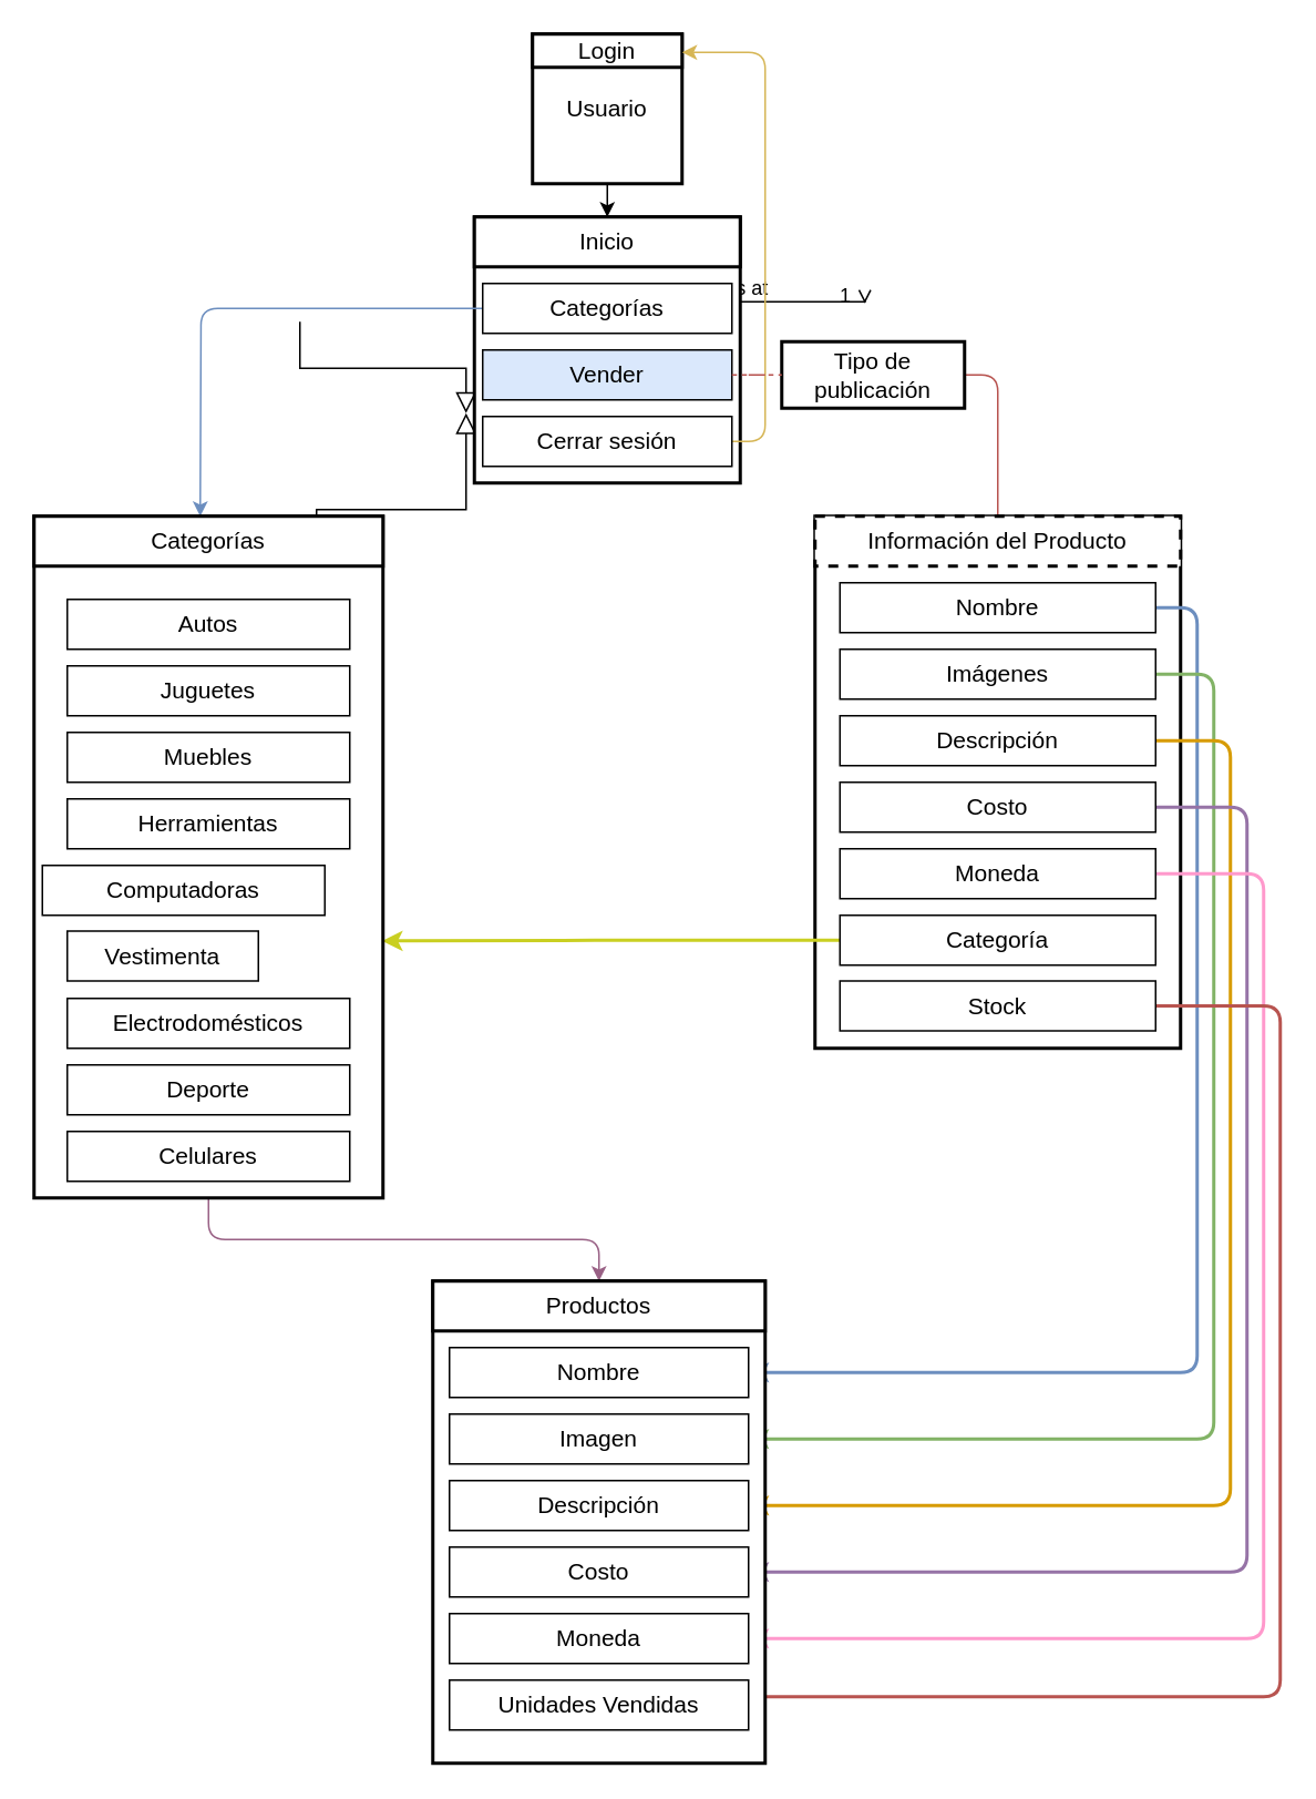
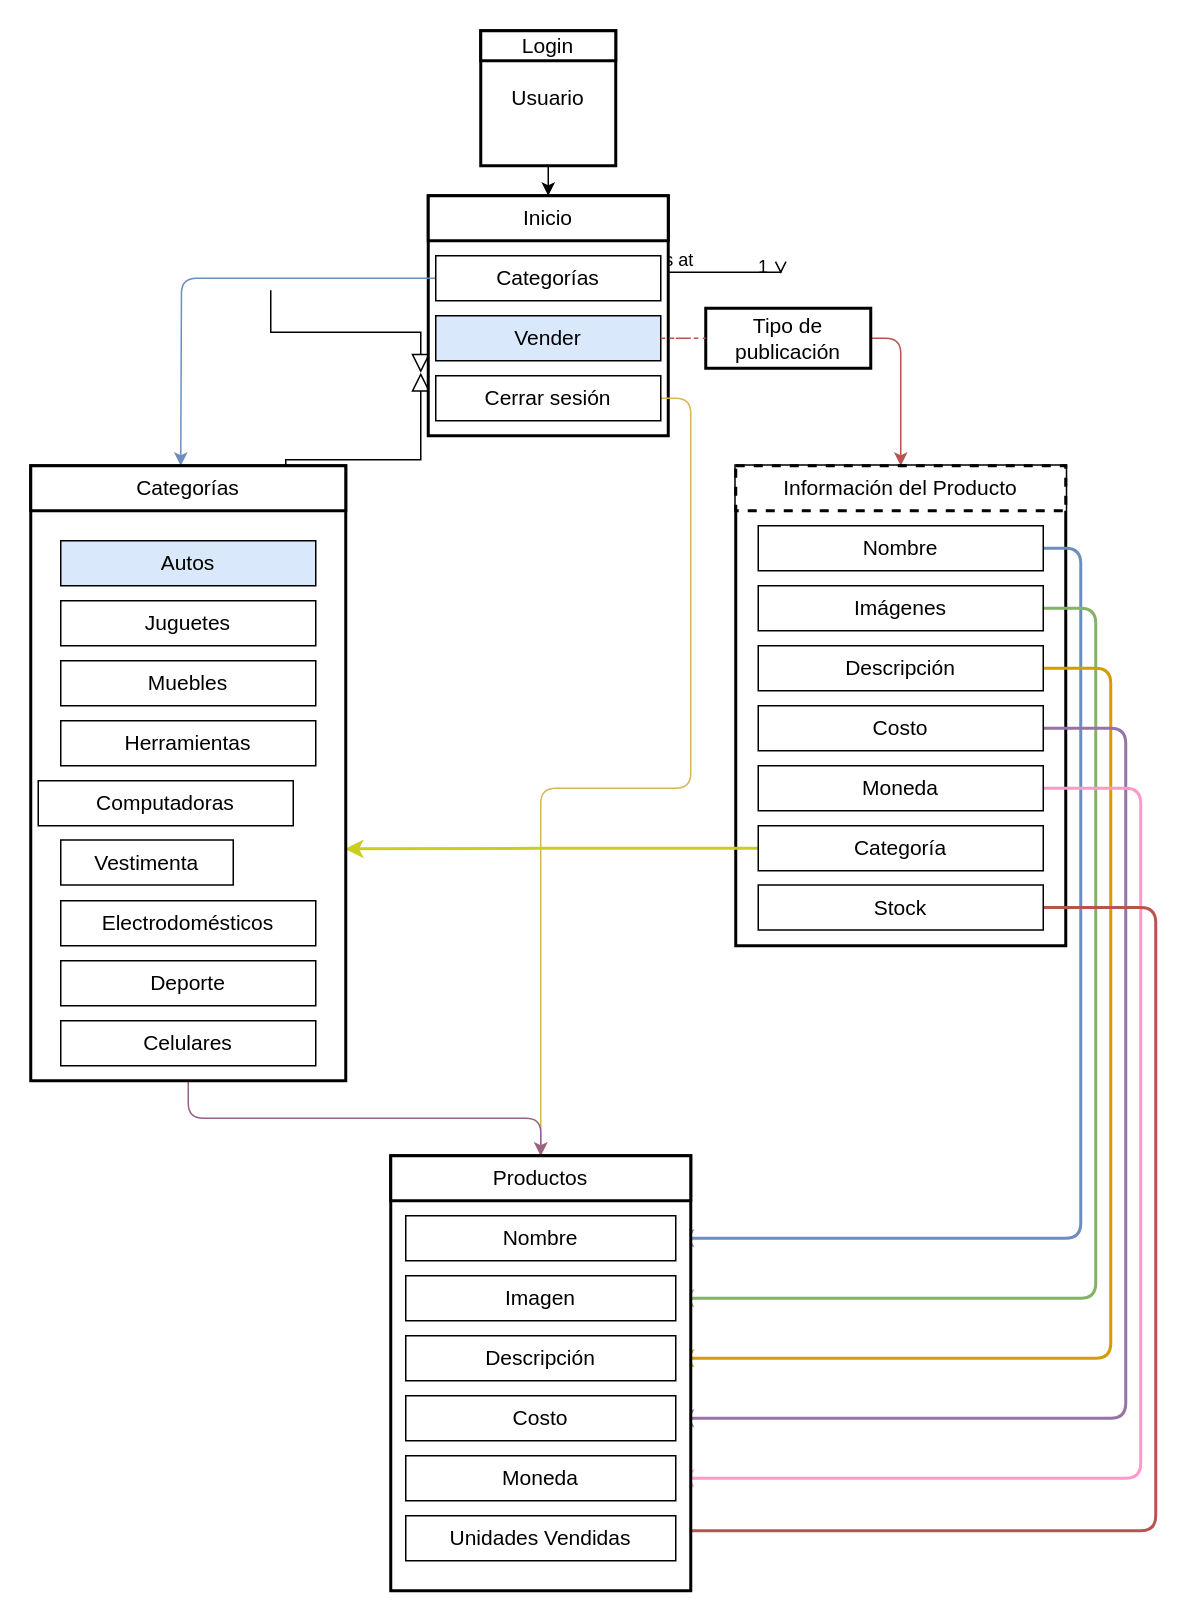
  <mxCell id="0" />
  <mxCell id="1" parent="0" />
  <mxCell id="2" value="" style="endArrow=block;endSize=10;endFill=0;shadow=0;strokeWidth=1;rounded=0;edgeStyle=elbowEdgeStyle;elbow=vertical;" parent="1" edge="1"><mxGeometry width="160" relative="1" as="geometry"><mxPoint x="180" y="193" as="sourcePoint" /><mxPoint x="280" y="248" as="targetPoint" /></mxGeometry></mxCell>
  <mxCell id="3" value="" style="endArrow=block;endSize=10;endFill=0;shadow=0;strokeWidth=1;rounded=0;edgeStyle=elbowEdgeStyle;elbow=vertical;" parent="1" edge="1"><mxGeometry width="160" relative="1" as="geometry"><mxPoint x="190" y="363" as="sourcePoint" /><mxPoint x="280" y="248" as="targetPoint" /></mxGeometry></mxCell>
  <mxCell id="4" value="" style="endArrow=open;shadow=0;strokeWidth=1;rounded=0;endFill=1;edgeStyle=elbowEdgeStyle;elbow=vertical;" parent="1" edge="1"><mxGeometry x="0.5" y="41" relative="1" as="geometry"><mxPoint x="360" y="179" as="sourcePoint" /><mxPoint x="520" y="182" as="targetPoint" /><mxPoint x="-40" y="32" as="offset" /></mxGeometry></mxCell>
  <mxCell id="5" value="0..1" style="resizable=0;align=left;verticalAlign=bottom;labelBackgroundColor=none;fontSize=12;" parent="4" connectable="0" vertex="1"><mxGeometry x="-1" relative="1" as="geometry"><mxPoint y="4" as="offset" /></mxGeometry></mxCell>
  <mxCell id="6" value="1" style="resizable=0;align=right;verticalAlign=bottom;labelBackgroundColor=none;fontSize=12;" parent="4" connectable="0" vertex="1"><mxGeometry x="1" relative="1" as="geometry"><mxPoint x="-7" y="4" as="offset" /></mxGeometry></mxCell>
  <mxCell id="7" value="lives at" style="text;html=1;resizable=0;points=[];;align=center;verticalAlign=middle;labelBackgroundColor=none;rounded=0;shadow=0;strokeWidth=1;fontSize=12;" parent="4" vertex="1" connectable="0"><mxGeometry x="0.5" y="49" relative="1" as="geometry"><mxPoint x="-38" y="40" as="offset" /></mxGeometry></mxCell>
  <mxCell id="8" style="edgeStyle=orthogonalEdgeStyle;rounded=0;orthogonalLoop=1;jettySize=auto;html=1;" edge="1" parent="1" source="9" target="11"><mxGeometry relative="1" as="geometry"><mxPoint x="365" y="130" as="targetPoint" /></mxGeometry></mxCell>
  <mxCell id="9" value="&lt;font style=&quot;font-size: 14px;&quot;&gt;Usuario&lt;/font&gt;" style="whiteSpace=wrap;html=1;aspect=fixed;strokeWidth=2;" vertex="1" parent="1"><mxGeometry x="320" y="20" width="90" height="90" as="geometry" /></mxCell>
  <mxCell id="10" value="&lt;font style=&quot;font-size: 14px;&quot;&gt;Login&lt;/font&gt;" style="rounded=0;whiteSpace=wrap;html=1;strokeWidth=2;" vertex="1" parent="1"><mxGeometry x="320" y="20" width="90" height="20" as="geometry" /></mxCell>
  <mxCell id="11" value="&lt;div&gt;&lt;span style=&quot;font-size: 14px;&quot;&gt;&lt;br&gt;&lt;/span&gt;&lt;/div&gt;" style="whiteSpace=wrap;html=1;aspect=fixed;strokeWidth=2;align=left;" vertex="1" parent="1"><mxGeometry x="285" y="130" width="160" height="160" as="geometry" /></mxCell>
  <mxCell id="12" value="&lt;font style=&quot;font-size: 14px;&quot;&gt;Inicio&lt;/font&gt;" style="rounded=0;whiteSpace=wrap;html=1;strokeWidth=2;" vertex="1" parent="1"><mxGeometry x="285" y="130" width="160" height="30" as="geometry" /></mxCell>
  <mxCell id="13" style="edgeStyle=orthogonalEdgeStyle;rounded=1;orthogonalLoop=1;jettySize=auto;html=1;fontSize=14;fillColor=#dae8fc;gradientColor=#7ea6e0;strokeColor=#6c8ebf;" edge="1" parent="1" source="14"><mxGeometry relative="1" as="geometry"><mxPoint x="120" y="310" as="targetPoint" /></mxGeometry></mxCell>
  <mxCell id="14" value="&lt;span style=&quot;background-color: initial;&quot;&gt;Categorías&lt;/span&gt;" style="rounded=0;whiteSpace=wrap;html=1;fontSize=14;strokeWidth=1;align=center;" vertex="1" parent="1"><mxGeometry x="290" y="170" width="150" height="30" as="geometry" /></mxCell>
- <mxCell id="15" style="edgeStyle=orthogonalEdgeStyle;rounded=1;orthogonalLoop=1;jettySize=auto;html=1;exitX=1;exitY=0.5;exitDx=0;exitDy=0;fontSize=14;startArrow=none;fillColor=#f8cecc;gradientColor=#ea6b66;strokeColor=#b85450;endArrow=none;" edge="1" parent="1" source="46" target="20"><mxGeometry relative="1" as="geometry"><Array as="points"><mxPoint x="600" y="225" /></Array></mxGeometry></mxCell>
+ <mxCell id="15" style="edgeStyle=orthogonalEdgeStyle;rounded=1;orthogonalLoop=1;jettySize=auto;html=1;exitX=1;exitY=0.5;exitDx=0;exitDy=0;fontSize=14;startArrow=none;fillColor=#f8cecc;gradientColor=#ea6b66;strokeColor=#b85450;" edge="1" parent="1" source="46" target="20"><mxGeometry relative="1" as="geometry"><Array as="points"><mxPoint x="600" y="225" /></Array></mxGeometry></mxCell>
  <mxCell id="16" value="&lt;span style=&quot;background-color: initial;&quot;&gt;Vender&lt;/span&gt;" style="rounded=0;whiteSpace=wrap;html=1;fontSize=14;strokeWidth=1;align=center;fillColor=#dae8fc;" vertex="1" parent="1"><mxGeometry x="290" y="210" width="150" height="30" as="geometry" /></mxCell>
- <mxCell id="17" style="edgeStyle=orthogonalEdgeStyle;rounded=1;orthogonalLoop=1;jettySize=auto;html=1;exitX=1;exitY=0.5;exitDx=0;exitDy=0;entryX=1;entryY=0.122;entryDx=0;entryDy=0;entryPerimeter=0;fontSize=14;fillColor=#fff2cc;gradientColor=#ffd966;strokeColor=#d6b656;" edge="1" parent="1" source="18" target="9"><mxGeometry relative="1" as="geometry" /></mxCell>
+ <mxCell id="17" style="edgeStyle=orthogonalEdgeStyle;rounded=1;orthogonalLoop=1;jettySize=auto;html=1;exitX=1;exitY=0.5;exitDx=0;exitDy=0;fontSize=14;fillColor=#fff2cc;gradientColor=#ffd966;strokeColor=#d6b656;" edge="1" parent="1" source="18" target="50"><mxGeometry relative="1" as="geometry" /></mxCell>
  <mxCell id="18" value="&lt;div style=&quot;&quot;&gt;&lt;span style=&quot;background-color: initial;&quot;&gt;Cerrar sesión&lt;/span&gt;&lt;/div&gt;" style="rounded=0;whiteSpace=wrap;html=1;fontSize=14;strokeWidth=1;align=center;" vertex="1" parent="1"><mxGeometry x="290" y="250" width="150" height="30" as="geometry" /></mxCell>
  <mxCell id="19" value="" style="rounded=0;whiteSpace=wrap;html=1;fontSize=14;strokeWidth=2;align=left;" vertex="1" parent="1"><mxGeometry x="490" y="310" width="220" height="320" as="geometry" /></mxCell>
  <mxCell id="20" value="Información del Producto" style="rounded=0;whiteSpace=wrap;html=1;fontSize=14;strokeWidth=2;dashed=1;" vertex="1" parent="1"><mxGeometry x="490" y="310" width="220" height="30" as="geometry" /></mxCell>
  <mxCell id="21" style="edgeStyle=orthogonalEdgeStyle;rounded=1;orthogonalLoop=1;jettySize=auto;html=1;exitX=1;exitY=0.5;exitDx=0;exitDy=0;entryX=1;entryY=0.5;entryDx=0;entryDy=0;fontSize=14;fillColor=#dae8fc;strokeColor=#6c8ebf;strokeWidth=2;" edge="1" parent="1" source="22" target="51"><mxGeometry relative="1" as="geometry"><Array as="points"><mxPoint x="720" y="365" /><mxPoint x="720" y="825" /></Array></mxGeometry></mxCell>
  <mxCell id="22" value="&lt;span style=&quot;background-color: initial;&quot;&gt;Nombre&lt;/span&gt;" style="rounded=0;whiteSpace=wrap;html=1;fontSize=14;strokeWidth=1;align=center;" vertex="1" parent="1"><mxGeometry x="505" y="350" width="190" height="30" as="geometry" /></mxCell>
  <mxCell id="23" style="edgeStyle=orthogonalEdgeStyle;rounded=1;orthogonalLoop=1;jettySize=auto;html=1;exitX=1;exitY=0.5;exitDx=0;exitDy=0;entryX=1;entryY=0.5;entryDx=0;entryDy=0;fontSize=14;sketch=0;shadow=0;strokeColor=#82b366;fillColor=#d5e8d4;strokeWidth=2;" edge="1" parent="1" source="24" target="55"><mxGeometry relative="1" as="geometry"><Array as="points"><mxPoint x="730" y="405" /><mxPoint x="730" y="865" /></Array></mxGeometry></mxCell>
  <mxCell id="24" value="&lt;span style=&quot;background-color: initial;&quot;&gt;Imágenes&lt;/span&gt;" style="rounded=0;whiteSpace=wrap;html=1;fontSize=14;strokeWidth=1;align=center;" vertex="1" parent="1"><mxGeometry x="505" y="390" width="190" height="30" as="geometry" /></mxCell>
  <mxCell id="25" style="edgeStyle=orthogonalEdgeStyle;rounded=1;sketch=0;orthogonalLoop=1;jettySize=auto;html=1;exitX=1;exitY=0.5;exitDx=0;exitDy=0;entryX=1;entryY=0.5;entryDx=0;entryDy=0;shadow=0;fontSize=14;strokeColor=#d79b00;fillColor=#ffe6cc;strokeWidth=2;" edge="1" parent="1" source="26" target="52"><mxGeometry relative="1" as="geometry"><Array as="points"><mxPoint x="740" y="445" /><mxPoint x="740" y="905" /></Array></mxGeometry></mxCell>
  <mxCell id="26" value="&lt;div style=&quot;&quot;&gt;&lt;span style=&quot;background-color: initial;&quot;&gt;Descripción&lt;/span&gt;&lt;/div&gt;" style="rounded=0;whiteSpace=wrap;html=1;fontSize=14;strokeWidth=1;align=center;" vertex="1" parent="1"><mxGeometry x="505" y="430" width="190" height="30" as="geometry" /></mxCell>
  <mxCell id="27" style="edgeStyle=orthogonalEdgeStyle;rounded=1;sketch=0;orthogonalLoop=1;jettySize=auto;html=1;exitX=1;exitY=0.5;exitDx=0;exitDy=0;entryX=1;entryY=0.5;entryDx=0;entryDy=0;shadow=0;fontSize=14;strokeColor=#9673a6;fillColor=#e1d5e7;strokeWidth=2;" edge="1" parent="1" source="28" target="53"><mxGeometry relative="1" as="geometry"><Array as="points"><mxPoint x="750" y="485" /><mxPoint x="750" y="945" /></Array></mxGeometry></mxCell>
  <mxCell id="28" value="&lt;div style=&quot;&quot;&gt;&lt;span style=&quot;background-color: initial;&quot;&gt;Costo&lt;/span&gt;&lt;/div&gt;" style="rounded=0;whiteSpace=wrap;html=1;fontSize=14;strokeWidth=1;align=center;" vertex="1" parent="1"><mxGeometry x="505" y="470" width="190" height="30" as="geometry" /></mxCell>
  <mxCell id="29" style="edgeStyle=orthogonalEdgeStyle;rounded=1;sketch=0;orthogonalLoop=1;jettySize=auto;html=1;exitX=1;exitY=0.5;exitDx=0;exitDy=0;entryX=1;entryY=0.5;entryDx=0;entryDy=0;shadow=0;fontSize=14;strokeColor=#FF99CC;strokeWidth=2;fillColor=#ffff88;" edge="1" parent="1" source="30" target="56"><mxGeometry relative="1" as="geometry"><Array as="points"><mxPoint x="760" y="525" /><mxPoint x="760" y="985" /></Array></mxGeometry></mxCell>
  <mxCell id="30" value="&lt;span style=&quot;background-color: initial;&quot;&gt;Moneda&lt;/span&gt;" style="rounded=0;whiteSpace=wrap;html=1;fontSize=14;strokeWidth=1;align=center;" vertex="1" parent="1"><mxGeometry x="505" y="510" width="190" height="30" as="geometry" /></mxCell>
  <mxCell id="31" style="edgeStyle=orthogonalEdgeStyle;rounded=1;orthogonalLoop=1;jettySize=auto;html=1;exitX=0;exitY=0.5;exitDx=0;exitDy=0;entryX=0.998;entryY=0.623;entryDx=0;entryDy=0;entryPerimeter=0;fontSize=14;fillColor=#e3c800;strokeColor=#C9CF21;strokeWidth=2;" edge="1" parent="1" source="32" target="34"><mxGeometry relative="1" as="geometry" /></mxCell>
  <mxCell id="32" value="&lt;span style=&quot;background-color: initial;&quot;&gt;Categoría&lt;/span&gt;" style="rounded=0;whiteSpace=wrap;html=1;fontSize=14;strokeWidth=1;align=center;" vertex="1" parent="1"><mxGeometry x="505" y="550" width="190" height="30" as="geometry" /></mxCell>
  <mxCell id="33" style="edgeStyle=orthogonalEdgeStyle;rounded=1;orthogonalLoop=1;jettySize=auto;html=1;exitX=0.5;exitY=1;exitDx=0;exitDy=0;entryX=0.5;entryY=0;entryDx=0;entryDy=0;fontSize=14;fillColor=#e6d0de;gradientColor=#d5739d;strokeColor=#996185;" edge="1" parent="1" source="34" target="48"><mxGeometry relative="1" as="geometry" /></mxCell>
  <mxCell id="34" value="" style="rounded=0;whiteSpace=wrap;html=1;fontSize=14;strokeWidth=2;" vertex="1" parent="1"><mxGeometry x="20" y="310" width="210" height="410" as="geometry" /></mxCell>
- <mxCell id="35" value="Autos" style="rounded=0;whiteSpace=wrap;html=1;fontSize=14;strokeWidth=1;" vertex="1" parent="1"><mxGeometry x="40" y="360" width="170" height="30" as="geometry" /></mxCell>
+ <mxCell id="35" value="Autos" style="rounded=0;whiteSpace=wrap;html=1;fontSize=14;strokeWidth=1;fillColor=#dae8fc;" vertex="1" parent="1"><mxGeometry x="40" y="360" width="170" height="30" as="geometry" /></mxCell>
  <mxCell id="36" value="Juguetes" style="rounded=0;whiteSpace=wrap;html=1;fontSize=14;strokeWidth=1;" vertex="1" parent="1"><mxGeometry x="40" y="400" width="170" height="30" as="geometry" /></mxCell>
  <mxCell id="37" value="Muebles" style="rounded=0;whiteSpace=wrap;html=1;fontSize=14;strokeWidth=1;" vertex="1" parent="1"><mxGeometry x="40" y="440" width="170" height="30" as="geometry" /></mxCell>
  <mxCell id="38" value="Herramientas" style="rounded=0;whiteSpace=wrap;html=1;fontSize=14;strokeWidth=1;" vertex="1" parent="1"><mxGeometry x="40" y="480" width="170" height="30" as="geometry" /></mxCell>
  <mxCell id="39" value="Computadoras" style="rounded=0;whiteSpace=wrap;html=1;fontSize=14;strokeWidth=1;" vertex="1" parent="1"><mxGeometry x="25" y="520" width="170" height="30" as="geometry" /></mxCell>
  <mxCell id="40" value="Vestimenta" style="rounded=0;whiteSpace=wrap;html=1;fontSize=14;strokeWidth=1;" vertex="1" parent="1"><mxGeometry x="40" y="559.5" width="115" height="30" as="geometry" /></mxCell>
  <mxCell id="41" value="Electrodomésticos" style="rounded=0;whiteSpace=wrap;html=1;fontSize=14;strokeWidth=1;" vertex="1" parent="1"><mxGeometry x="40" y="600" width="170" height="30" as="geometry" /></mxCell>
  <mxCell id="42" value="Deporte" style="rounded=0;whiteSpace=wrap;html=1;fontSize=14;strokeWidth=1;" vertex="1" parent="1"><mxGeometry x="40" y="640" width="170" height="30" as="geometry" /></mxCell>
  <mxCell id="43" value="Celulares" style="rounded=0;whiteSpace=wrap;html=1;fontSize=14;strokeWidth=1;" vertex="1" parent="1"><mxGeometry x="40" y="680" width="170" height="30" as="geometry" /></mxCell>
  <mxCell id="44" style="edgeStyle=orthogonalEdgeStyle;rounded=1;sketch=0;orthogonalLoop=1;jettySize=auto;html=1;exitX=1;exitY=0.5;exitDx=0;exitDy=0;entryX=1;entryY=0.5;entryDx=0;entryDy=0;shadow=0;fontSize=14;strokeColor=#b85450;fillColor=#f8cecc;strokeWidth=2;" edge="1" parent="1" source="45" target="54"><mxGeometry relative="1" as="geometry"><Array as="points"><mxPoint x="770" y="605" /><mxPoint x="770" y="1020" /><mxPoint x="445" y="1020" /><mxPoint x="445" y="1025" /></Array></mxGeometry></mxCell>
  <mxCell id="45" value="Stock" style="rounded=0;whiteSpace=wrap;html=1;fontSize=14;strokeWidth=1;" vertex="1" parent="1"><mxGeometry x="505" y="589.5" width="190" height="30" as="geometry" /></mxCell>
  <mxCell id="46" value="Tipo de publicación" style="rounded=0;whiteSpace=wrap;html=1;fontSize=14;strokeWidth=2;" vertex="1" parent="1"><mxGeometry x="470" y="205" width="110" height="40" as="geometry" /></mxCell>
  <mxCell id="47" value="" style="edgeStyle=orthogonalEdgeStyle;rounded=0;orthogonalLoop=1;jettySize=auto;html=1;exitX=1;exitY=0.5;exitDx=0;exitDy=0;fontSize=14;endArrow=none;fillColor=#f8cecc;gradientColor=#ea6b66;strokeColor=#b85450;dashed=1;" edge="1" parent="1" source="16" target="46"><mxGeometry relative="1" as="geometry"><mxPoint x="440" y="225" as="sourcePoint" /><mxPoint x="600" y="310" as="targetPoint" /></mxGeometry></mxCell>
  <mxCell id="48" value="" style="rounded=0;whiteSpace=wrap;html=1;fontSize=14;strokeWidth=2;glass=0;" vertex="1" parent="1"><mxGeometry x="260" y="770" width="200" height="290" as="geometry" /></mxCell>
  <mxCell id="49" value="Categorías" style="rounded=0;whiteSpace=wrap;html=1;fontSize=14;strokeWidth=2;" vertex="1" parent="1"><mxGeometry x="20" y="310" width="210" height="30" as="geometry" /></mxCell>
  <mxCell id="50" value="Productos" style="rounded=0;whiteSpace=wrap;html=1;fontSize=14;strokeWidth=2;" vertex="1" parent="1"><mxGeometry x="260" y="770" width="200" height="30" as="geometry" /></mxCell>
  <mxCell id="51" value="Nombre" style="rounded=0;whiteSpace=wrap;html=1;fontSize=14;strokeWidth=1;" vertex="1" parent="1"><mxGeometry x="270" y="810" width="180" height="30" as="geometry" /></mxCell>
  <mxCell id="52" value="Descripción" style="rounded=0;whiteSpace=wrap;html=1;fontSize=14;strokeWidth=1;" vertex="1" parent="1"><mxGeometry x="270" y="890" width="180" height="30" as="geometry" /></mxCell>
  <mxCell id="53" value="Costo" style="rounded=0;whiteSpace=wrap;html=1;fontSize=14;strokeWidth=1;" vertex="1" parent="1"><mxGeometry x="270" y="930" width="180" height="30" as="geometry" /></mxCell>
  <mxCell id="54" value="Unidades Vendidas" style="rounded=0;whiteSpace=wrap;html=1;fontSize=14;strokeWidth=1;" vertex="1" parent="1"><mxGeometry x="270" y="1010" width="180" height="30" as="geometry" /></mxCell>
  <mxCell id="55" value="Imagen" style="rounded=0;whiteSpace=wrap;html=1;fontSize=14;strokeWidth=1;" vertex="1" parent="1"><mxGeometry x="270" y="850" width="180" height="30" as="geometry" /></mxCell>
  <mxCell id="56" value="Moneda" style="rounded=0;whiteSpace=wrap;html=1;fontSize=14;strokeWidth=1;" vertex="1" parent="1"><mxGeometry x="270" y="970" width="180" height="30" as="geometry" /></mxCell>
